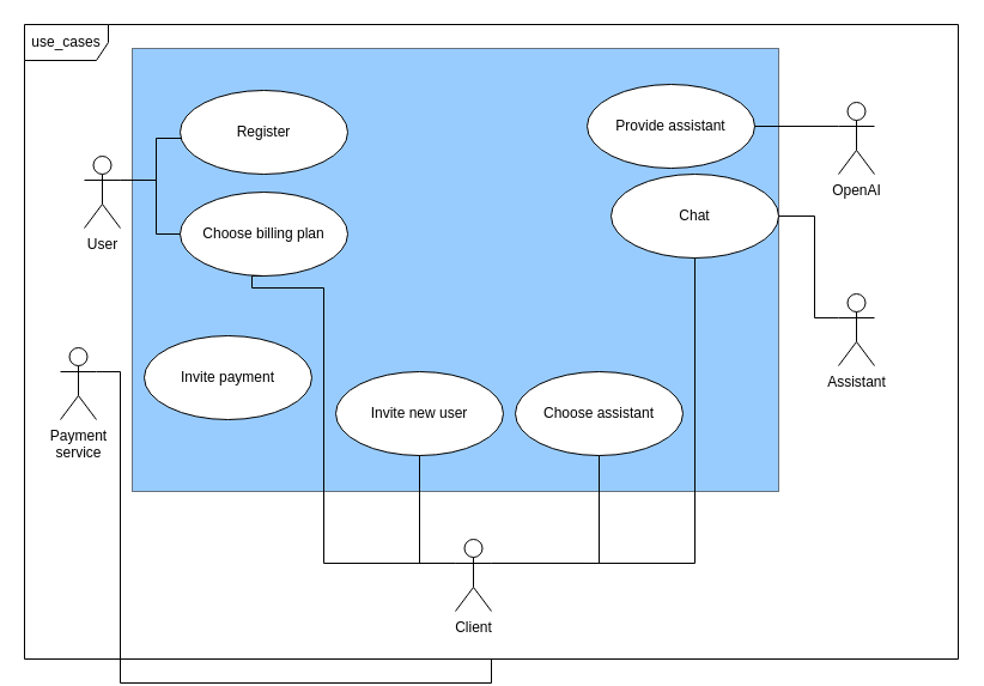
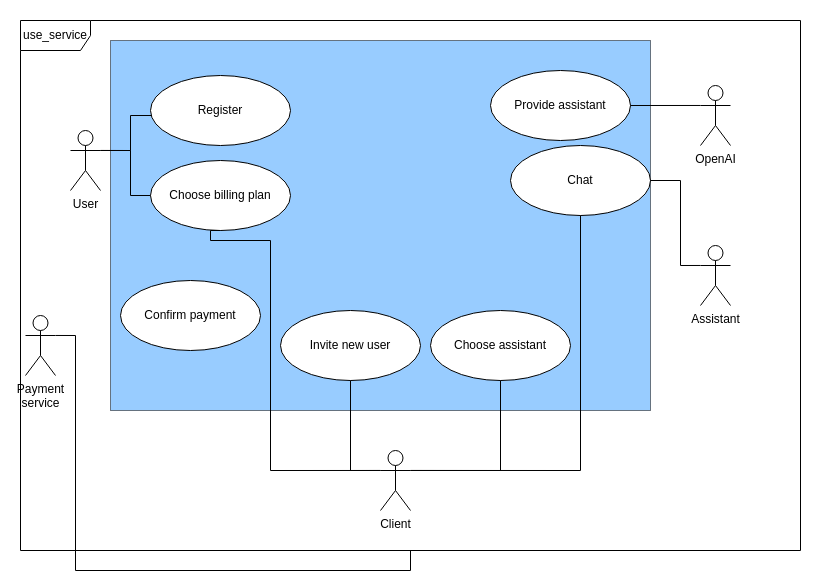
  <mxCell id="0" />
  <mxCell id="1" parent="0" />
  <mxCell id="2" value="" style="rounded=0;whiteSpace=wrap;html=1;gradientColor=none;fillColor=#3399FF;opacity=50;" parent="1" vertex="1"><mxGeometry x="110" y="40" width="540" height="370" as="geometry" /></mxCell>
  <mxCell id="3" value="Provide assistant" style="ellipse;whiteSpace=wrap;html=1;" parent="1" vertex="1"><mxGeometry x="490" y="70" width="140" height="70" as="geometry" /></mxCell>
  <mxCell id="4" value="Choose assistant" style="ellipse;whiteSpace=wrap;html=1;" parent="1" vertex="1"><mxGeometry x="430" y="310" width="140" height="70" as="geometry" /></mxCell>
  <mxCell id="5" value="Chat" style="ellipse;whiteSpace=wrap;html=1;" parent="1" vertex="1"><mxGeometry x="510" y="145" width="140" height="70" as="geometry" /></mxCell>
  <mxCell id="6" value="Invite new user" style="ellipse;whiteSpace=wrap;html=1;" parent="1" vertex="1"><mxGeometry x="280" y="310" width="140" height="70" as="geometry" /></mxCell>
  <mxCell id="7" value="Register" style="ellipse;whiteSpace=wrap;html=1;" parent="1" vertex="1"><mxGeometry x="150" y="75" width="140" height="70" as="geometry" /></mxCell>
  <mxCell id="8" value="Choose billing plan" style="ellipse;whiteSpace=wrap;html=1;" parent="1" vertex="1"><mxGeometry x="150" y="160" width="140" height="70" as="geometry" /></mxCell>
  <mxCell id="9" style="edgeStyle=orthogonalEdgeStyle;rounded=0;orthogonalLoop=1;jettySize=auto;html=1;exitX=1;exitY=0.333;exitDx=0;exitDy=0;exitPerimeter=0;endArrow=none;endFill=0;" parent="1" source="11" target="7" edge="1"><mxGeometry relative="1" as="geometry"><Array as="points"><mxPoint x="130" y="150" /><mxPoint x="130" y="115" /></Array></mxGeometry></mxCell>
  <mxCell id="10" style="edgeStyle=orthogonalEdgeStyle;rounded=0;orthogonalLoop=1;jettySize=auto;html=1;exitX=1;exitY=0.333;exitDx=0;exitDy=0;exitPerimeter=0;entryX=0;entryY=0.5;entryDx=0;entryDy=0;endArrow=none;endFill=0;" parent="1" source="11" target="8" edge="1"><mxGeometry relative="1" as="geometry"><Array as="points"><mxPoint x="130" y="150" /><mxPoint x="130" y="195" /></Array></mxGeometry></mxCell>
  <mxCell id="11" value="User" style="shape=umlActor;verticalLabelPosition=bottom;verticalAlign=top;html=1;" parent="1" vertex="1"><mxGeometry x="70" y="130" width="30" height="60" as="geometry" /></mxCell>
  <mxCell id="12" style="edgeStyle=orthogonalEdgeStyle;rounded=0;orthogonalLoop=1;jettySize=auto;html=1;exitX=0;exitY=0.333;exitDx=0;exitDy=0;exitPerimeter=0;entryX=1;entryY=0.5;entryDx=0;entryDy=0;endArrow=none;endFill=0;" parent="1" source="13" target="3" edge="1"><mxGeometry relative="1" as="geometry" /></mxCell>
  <mxCell id="13" value="OpenAI" style="shape=umlActor;verticalLabelPosition=bottom;verticalAlign=top;html=1;" parent="1" vertex="1"><mxGeometry x="700" y="85" width="30" height="60" as="geometry" /></mxCell>
  <mxCell id="14" style="edgeStyle=orthogonalEdgeStyle;rounded=0;orthogonalLoop=1;jettySize=auto;html=1;exitX=0;exitY=0.333;exitDx=0;exitDy=0;exitPerimeter=0;entryX=0.5;entryY=1;entryDx=0;entryDy=0;endArrow=none;endFill=0;" parent="1" source="18" target="8" edge="1"><mxGeometry relative="1" as="geometry"><Array as="points"><mxPoint x="270" y="470" /><mxPoint x="270" y="240" /><mxPoint x="210" y="240" /><mxPoint x="210" y="230" /></Array></mxGeometry></mxCell>
  <mxCell id="15" style="edgeStyle=orthogonalEdgeStyle;rounded=0;orthogonalLoop=1;jettySize=auto;html=1;exitX=0;exitY=0.333;exitDx=0;exitDy=0;exitPerimeter=0;entryX=0.5;entryY=1;entryDx=0;entryDy=0;endArrow=none;endFill=0;" parent="1" source="18" target="6" edge="1"><mxGeometry relative="1" as="geometry" /></mxCell>
  <mxCell id="16" style="edgeStyle=orthogonalEdgeStyle;rounded=0;orthogonalLoop=1;jettySize=auto;html=1;exitX=1;exitY=0.333;exitDx=0;exitDy=0;exitPerimeter=0;entryX=0.5;entryY=1;entryDx=0;entryDy=0;endArrow=none;endFill=0;" parent="1" source="18" target="4" edge="1"><mxGeometry relative="1" as="geometry" /></mxCell>
  <mxCell id="17" style="edgeStyle=orthogonalEdgeStyle;rounded=0;orthogonalLoop=1;jettySize=auto;html=1;exitX=1;exitY=0.333;exitDx=0;exitDy=0;exitPerimeter=0;entryX=0.5;entryY=1;entryDx=0;entryDy=0;endArrow=none;endFill=0;" parent="1" source="18" target="5" edge="1"><mxGeometry relative="1" as="geometry" /></mxCell>
  <mxCell id="18" value="Client" style="shape=umlActor;verticalLabelPosition=bottom;verticalAlign=top;html=1;" parent="1" vertex="1"><mxGeometry x="380" y="450" width="30" height="60" as="geometry" /></mxCell>
  <mxCell id="19" style="edgeStyle=orthogonalEdgeStyle;rounded=0;orthogonalLoop=1;jettySize=auto;html=1;exitX=0;exitY=0.333;exitDx=0;exitDy=0;exitPerimeter=0;entryX=1;entryY=0.5;entryDx=0;entryDy=0;endArrow=none;endFill=0;" parent="1" source="20" target="5" edge="1"><mxGeometry relative="1" as="geometry"><Array as="points"><mxPoint x="680" y="265" /><mxPoint x="680" y="180" /></Array><mxPoint x="630" y="185" as="targetPoint" /></mxGeometry></mxCell>
  <mxCell id="20" value="Assistant" style="shape=umlActor;verticalLabelPosition=bottom;verticalAlign=top;html=1;" parent="1" vertex="1"><mxGeometry x="700" y="245" width="30" height="60" as="geometry" /></mxCell>
- <mxCell id="21" value="use_cases" style="shape=umlFrame;whiteSpace=wrap;html=1;pointerEvents=0;width=70;height=30;" parent="1" vertex="1"><mxGeometry x="20" y="20" width="780" height="530" as="geometry" /></mxCell>
+ <mxCell id="21" value="use_service" style="shape=umlFrame;whiteSpace=wrap;html=1;pointerEvents=0;width=70;height=30;" parent="1" vertex="1"><mxGeometry x="20" y="20" width="780" height="530" as="geometry" /></mxCell>
  <mxCell id="22" style="edgeStyle=orthogonalEdgeStyle;rounded=0;orthogonalLoop=1;jettySize=auto;html=1;exitX=1;exitY=0.333;exitDx=0;exitDy=0;exitPerimeter=0;endArrow=none;endFill=0;" parent="1" source="23" target="21" edge="1"><mxGeometry relative="1" as="geometry" /></mxCell>
- <mxCell id="23" value="&lt;div&gt;Payment&lt;/div&gt;&lt;div&gt;service&lt;br&gt;&lt;/div&gt;" style="shape=umlActor;verticalLabelPosition=bottom;verticalAlign=top;html=1;" parent="1" vertex="1"><mxGeometry x="50" y="290" width="30" height="60" as="geometry" /></mxCell>
- <mxCell id="24" value="Invite payment" style="ellipse;whiteSpace=wrap;html=1;" parent="1" vertex="1"><mxGeometry x="120" y="280" width="140" height="70" as="geometry" /></mxCell>
+ <mxCell id="23" value="&lt;div&gt;Payment&lt;/div&gt;&lt;div&gt;service&lt;br&gt;&lt;/div&gt;" style="shape=umlActor;verticalLabelPosition=bottom;verticalAlign=top;html=1;" parent="1" vertex="1"><mxGeometry x="25" y="315" width="30" height="60" as="geometry" /></mxCell>
+ <mxCell id="24" value="Confirm payment" style="ellipse;whiteSpace=wrap;html=1;" parent="1" vertex="1"><mxGeometry x="120" y="280" width="140" height="70" as="geometry" /></mxCell>
